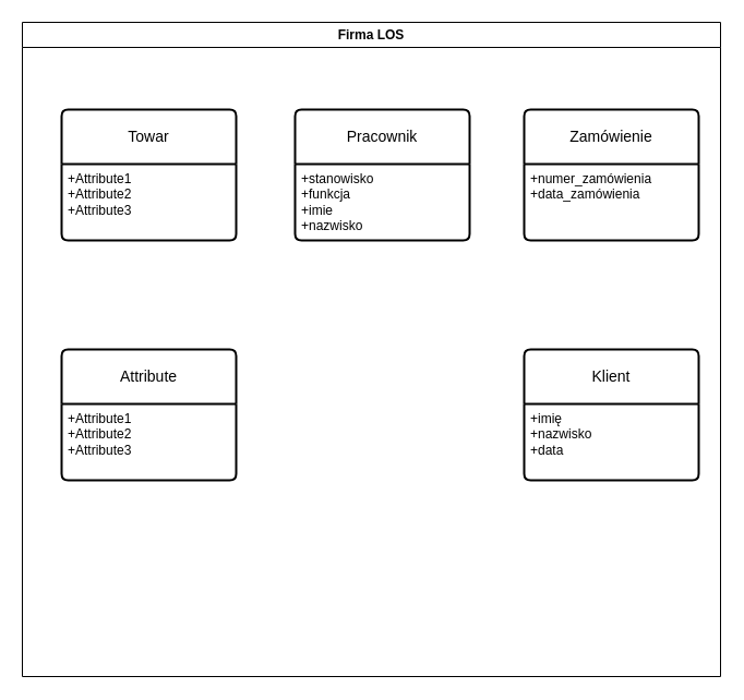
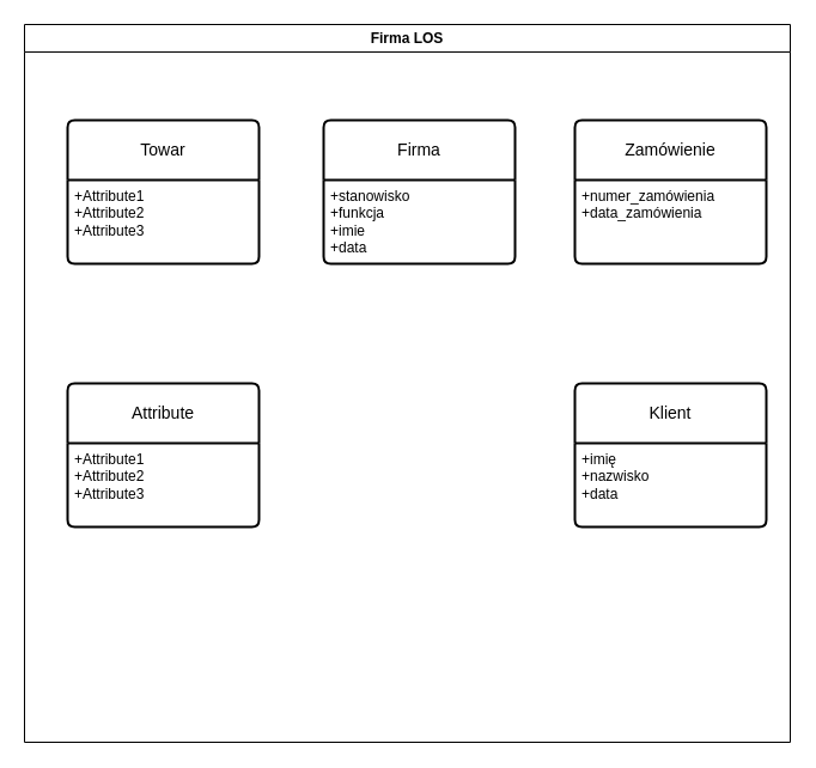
  <mxCell id="0" />
  <mxCell id="1" parent="0" />
  <mxCell id="2" value="Firma LOS" style="swimlane;whiteSpace=wrap;html=1;" vertex="1" parent="1"><mxGeometry x="20" y="20" width="640" height="600" as="geometry" /></mxCell>
  <mxCell id="3" value="Towar" style="swimlane;childLayout=stackLayout;horizontal=1;startSize=50;horizontalStack=0;rounded=1;fontSize=14;fontStyle=0;strokeWidth=2;resizeParent=0;resizeLast=1;shadow=0;dashed=0;align=center;arcSize=4;whiteSpace=wrap;html=1;" vertex="1" parent="2"><mxGeometry x="36" y="80" width="160" height="120" as="geometry" /></mxCell>
  <mxCell id="4" value="+Attribute1&#10;+Attribute2&#10;+Attribute3" style="align=left;strokeColor=none;fillColor=none;spacingLeft=4;fontSize=12;verticalAlign=top;resizable=0;rotatable=0;part=1;html=1;" vertex="1" parent="3"><mxGeometry y="50" width="160" height="70" as="geometry" /></mxCell>
  <mxCell id="5" value="Klient" style="swimlane;childLayout=stackLayout;horizontal=1;startSize=50;horizontalStack=0;rounded=1;fontSize=14;fontStyle=0;strokeWidth=2;resizeParent=0;resizeLast=1;shadow=0;dashed=0;align=center;arcSize=4;whiteSpace=wrap;html=1;" vertex="1" parent="2"><mxGeometry x="460" y="300" width="160" height="120" as="geometry" /></mxCell>
  <mxCell id="6" value="+imię&lt;div&gt;+nazwisko&lt;/div&gt;&lt;div&gt;+data&lt;/div&gt;" style="align=left;strokeColor=none;fillColor=none;spacingLeft=4;fontSize=12;verticalAlign=top;resizable=0;rotatable=0;part=1;html=1;" vertex="1" parent="5"><mxGeometry y="50" width="160" height="70" as="geometry" /></mxCell>
  <mxCell id="7" value="Zamówienie" style="swimlane;childLayout=stackLayout;horizontal=1;startSize=50;horizontalStack=0;rounded=1;fontSize=14;fontStyle=0;strokeWidth=2;resizeParent=0;resizeLast=1;shadow=0;dashed=0;align=center;arcSize=4;whiteSpace=wrap;html=1;" vertex="1" parent="2"><mxGeometry x="460" y="80" width="160" height="120" as="geometry" /></mxCell>
  <mxCell id="8" value="+numer_zamówienia&lt;div&gt;+data_zamówienia&lt;/div&gt;" style="align=left;strokeColor=none;fillColor=none;spacingLeft=4;fontSize=12;verticalAlign=top;resizable=0;rotatable=0;part=1;html=1;" vertex="1" parent="7"><mxGeometry y="50" width="160" height="70" as="geometry" /></mxCell>
- <mxCell id="9" value="Pracownik" style="swimlane;childLayout=stackLayout;horizontal=1;startSize=50;horizontalStack=0;rounded=1;fontSize=14;fontStyle=0;strokeWidth=2;resizeParent=0;resizeLast=1;shadow=0;dashed=0;align=center;arcSize=4;whiteSpace=wrap;html=1;" vertex="1" parent="2"><mxGeometry x="250" y="80" width="160" height="120" as="geometry" /></mxCell>
- <mxCell id="10" value="+stanowisko&lt;div&gt;+funkcja&lt;/div&gt;&lt;div&gt;+imie&lt;/div&gt;&lt;div&gt;+nazwisko&lt;/div&gt;" style="align=left;strokeColor=none;fillColor=none;spacingLeft=4;fontSize=12;verticalAlign=top;resizable=0;rotatable=0;part=1;html=1;" vertex="1" parent="9"><mxGeometry y="50" width="160" height="70" as="geometry" /></mxCell>
+ <mxCell id="9" value="Firma" style="swimlane;childLayout=stackLayout;horizontal=1;startSize=50;horizontalStack=0;rounded=1;fontSize=14;fontStyle=0;strokeWidth=2;resizeParent=0;resizeLast=1;shadow=0;dashed=0;align=center;arcSize=4;whiteSpace=wrap;html=1;" vertex="1" parent="2"><mxGeometry x="250" y="80" width="160" height="120" as="geometry" /></mxCell>
+ <mxCell id="10" value="+stanowisko&lt;div&gt;+funkcja&lt;/div&gt;&lt;div&gt;+imie&lt;/div&gt;&lt;div&gt;+data&lt;/div&gt;" style="align=left;strokeColor=none;fillColor=none;spacingLeft=4;fontSize=12;verticalAlign=top;resizable=0;rotatable=0;part=1;html=1;" vertex="1" parent="9"><mxGeometry y="50" width="160" height="70" as="geometry" /></mxCell>
  <mxCell id="11" value="Attribute" style="swimlane;childLayout=stackLayout;horizontal=1;startSize=50;horizontalStack=0;rounded=1;fontSize=14;fontStyle=0;strokeWidth=2;resizeParent=0;resizeLast=1;shadow=0;dashed=0;align=center;arcSize=4;whiteSpace=wrap;html=1;" vertex="1" parent="2"><mxGeometry x="36" y="300" width="160" height="120" as="geometry" /></mxCell>
  <mxCell id="12" value="+Attribute1&#10;+Attribute2&#10;+Attribute3" style="align=left;strokeColor=none;fillColor=none;spacingLeft=4;fontSize=12;verticalAlign=top;resizable=0;rotatable=0;part=1;html=1;" vertex="1" parent="11"><mxGeometry y="50" width="160" height="70" as="geometry" /></mxCell>
